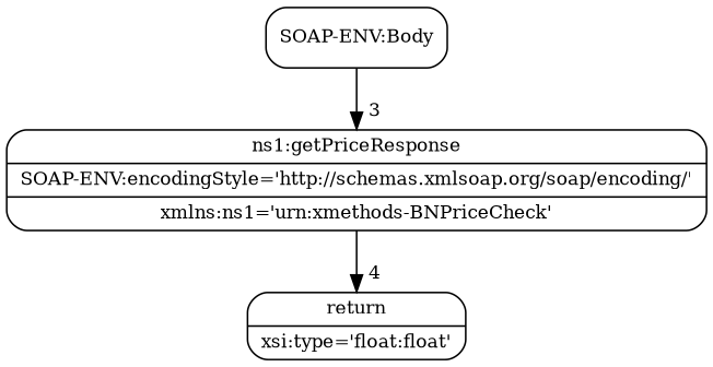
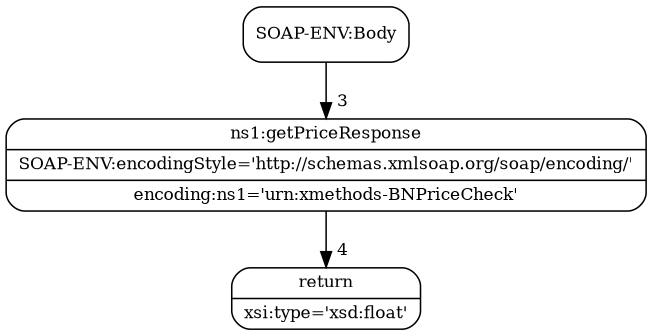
  digraph {
    rankdir=TD
    node [fontsize=11.0 shape=Mrecord]
    edge [fontsize=11.0 headport=f0 labelangle=-45.0 labeldistance=1.5]
    n1 [label="{ <f0>SOAP-ENV:Body }"]
-   n2 [label="{ <f0>ns1:getPriceResponse| SOAP-ENV:encodingStyle='http://schemas.xmlsoap.org/soap/encoding/'| xmlns:ns1='urn:xmethods-BNPriceCheck'} "]
-   n3 [label="{ <f0>return| xsi:type='float:float' } "]
+   n2 [label="{ <f0>ns1:getPriceResponse| SOAP-ENV:encodingStyle='http://schemas.xmlsoap.org/soap/encoding/'| encoding:ns1='urn:xmethods-BNPriceCheck'} "]
+   n3 [label="{ <f0>return| xsi:type='xsd:float' } "]
    n1 -> n2 [headlabel=3]
    n2 -> n3 [headlabel=4]
  }
